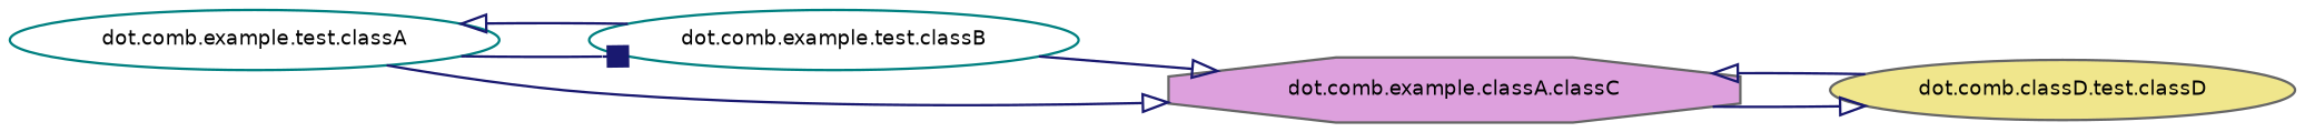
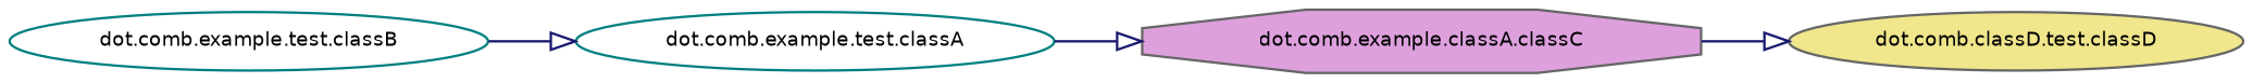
  digraph {
    rankdir=LR
    node [color=teal fillcolor=white fontname=Helvetica fontsize=8 shape=ellipse style=filled]
    edge [arrowhead=onormal color=midnightblue fontname=Helvetica fontsize=8 labelfontname=Helvetica labelfontsize=8 style=solid]
    n1 [height=0.2 label="dot.comb.example.test.classA" width=0.4]
    n2 [height=0.2 label="dot.comb.example.test.classB" width=0.4]
    n3 [color=gray40 fillcolor=plum height=0.2 label="dot.comb.example.classA.classC" shape=octagon width=0.4]
    n4 [color=gray40 fillcolor=khaki height=0.2 label="dot.comb.classD.test.classD" width=0.4]
-   n1 -> n2 [arrowhead=box]
    n1 -> n3
    n2 -> n1
-   n2 -> n3
    n3 -> n4
-   n4 -> n3
  }
